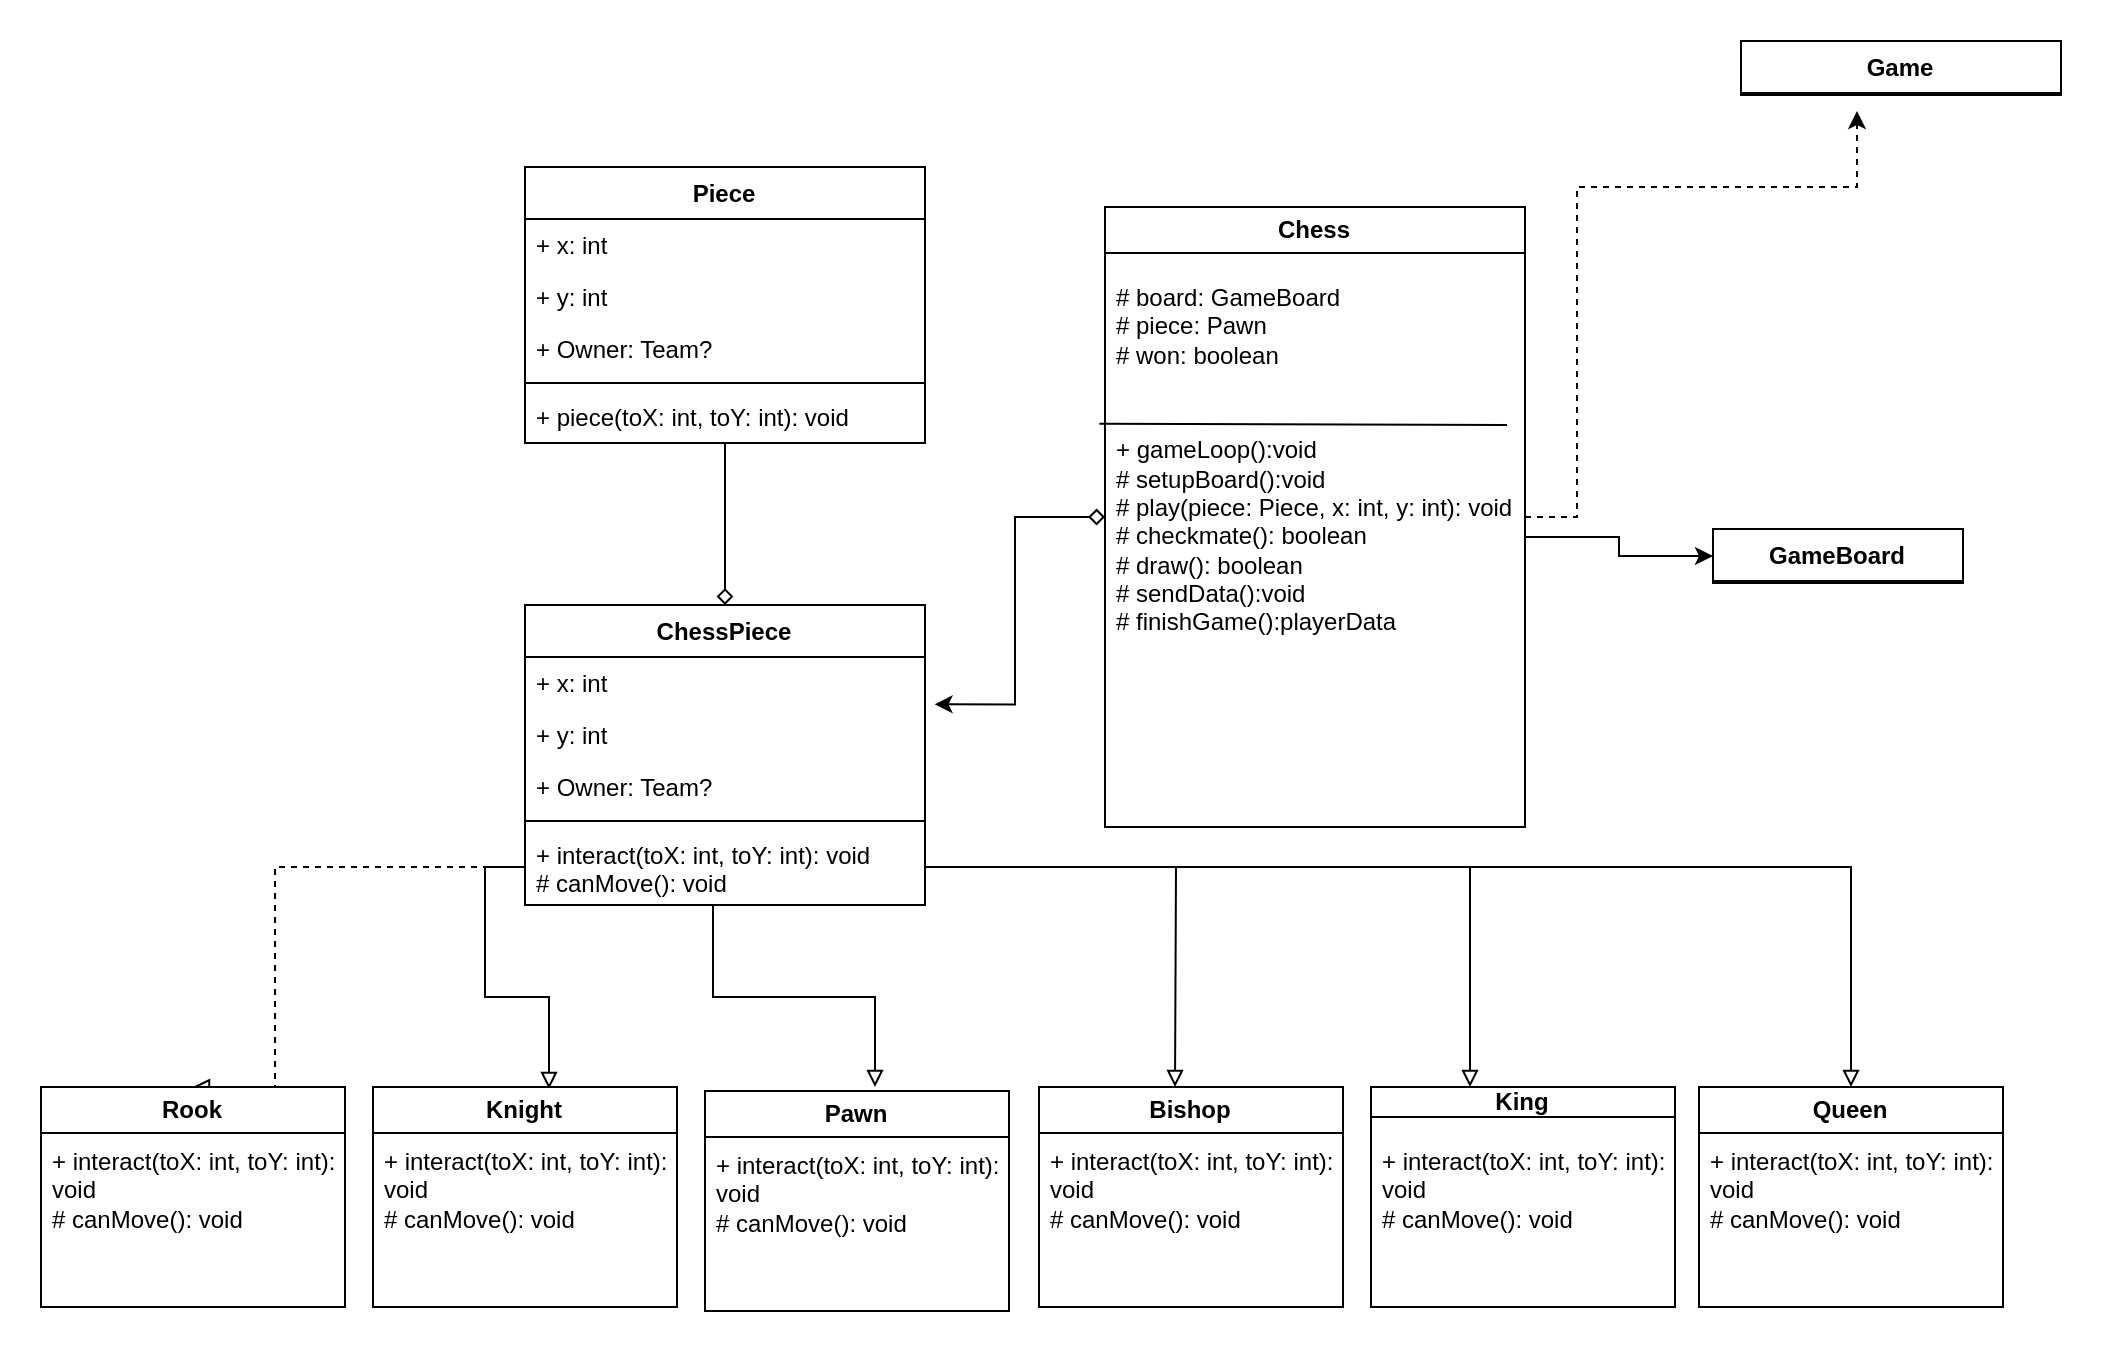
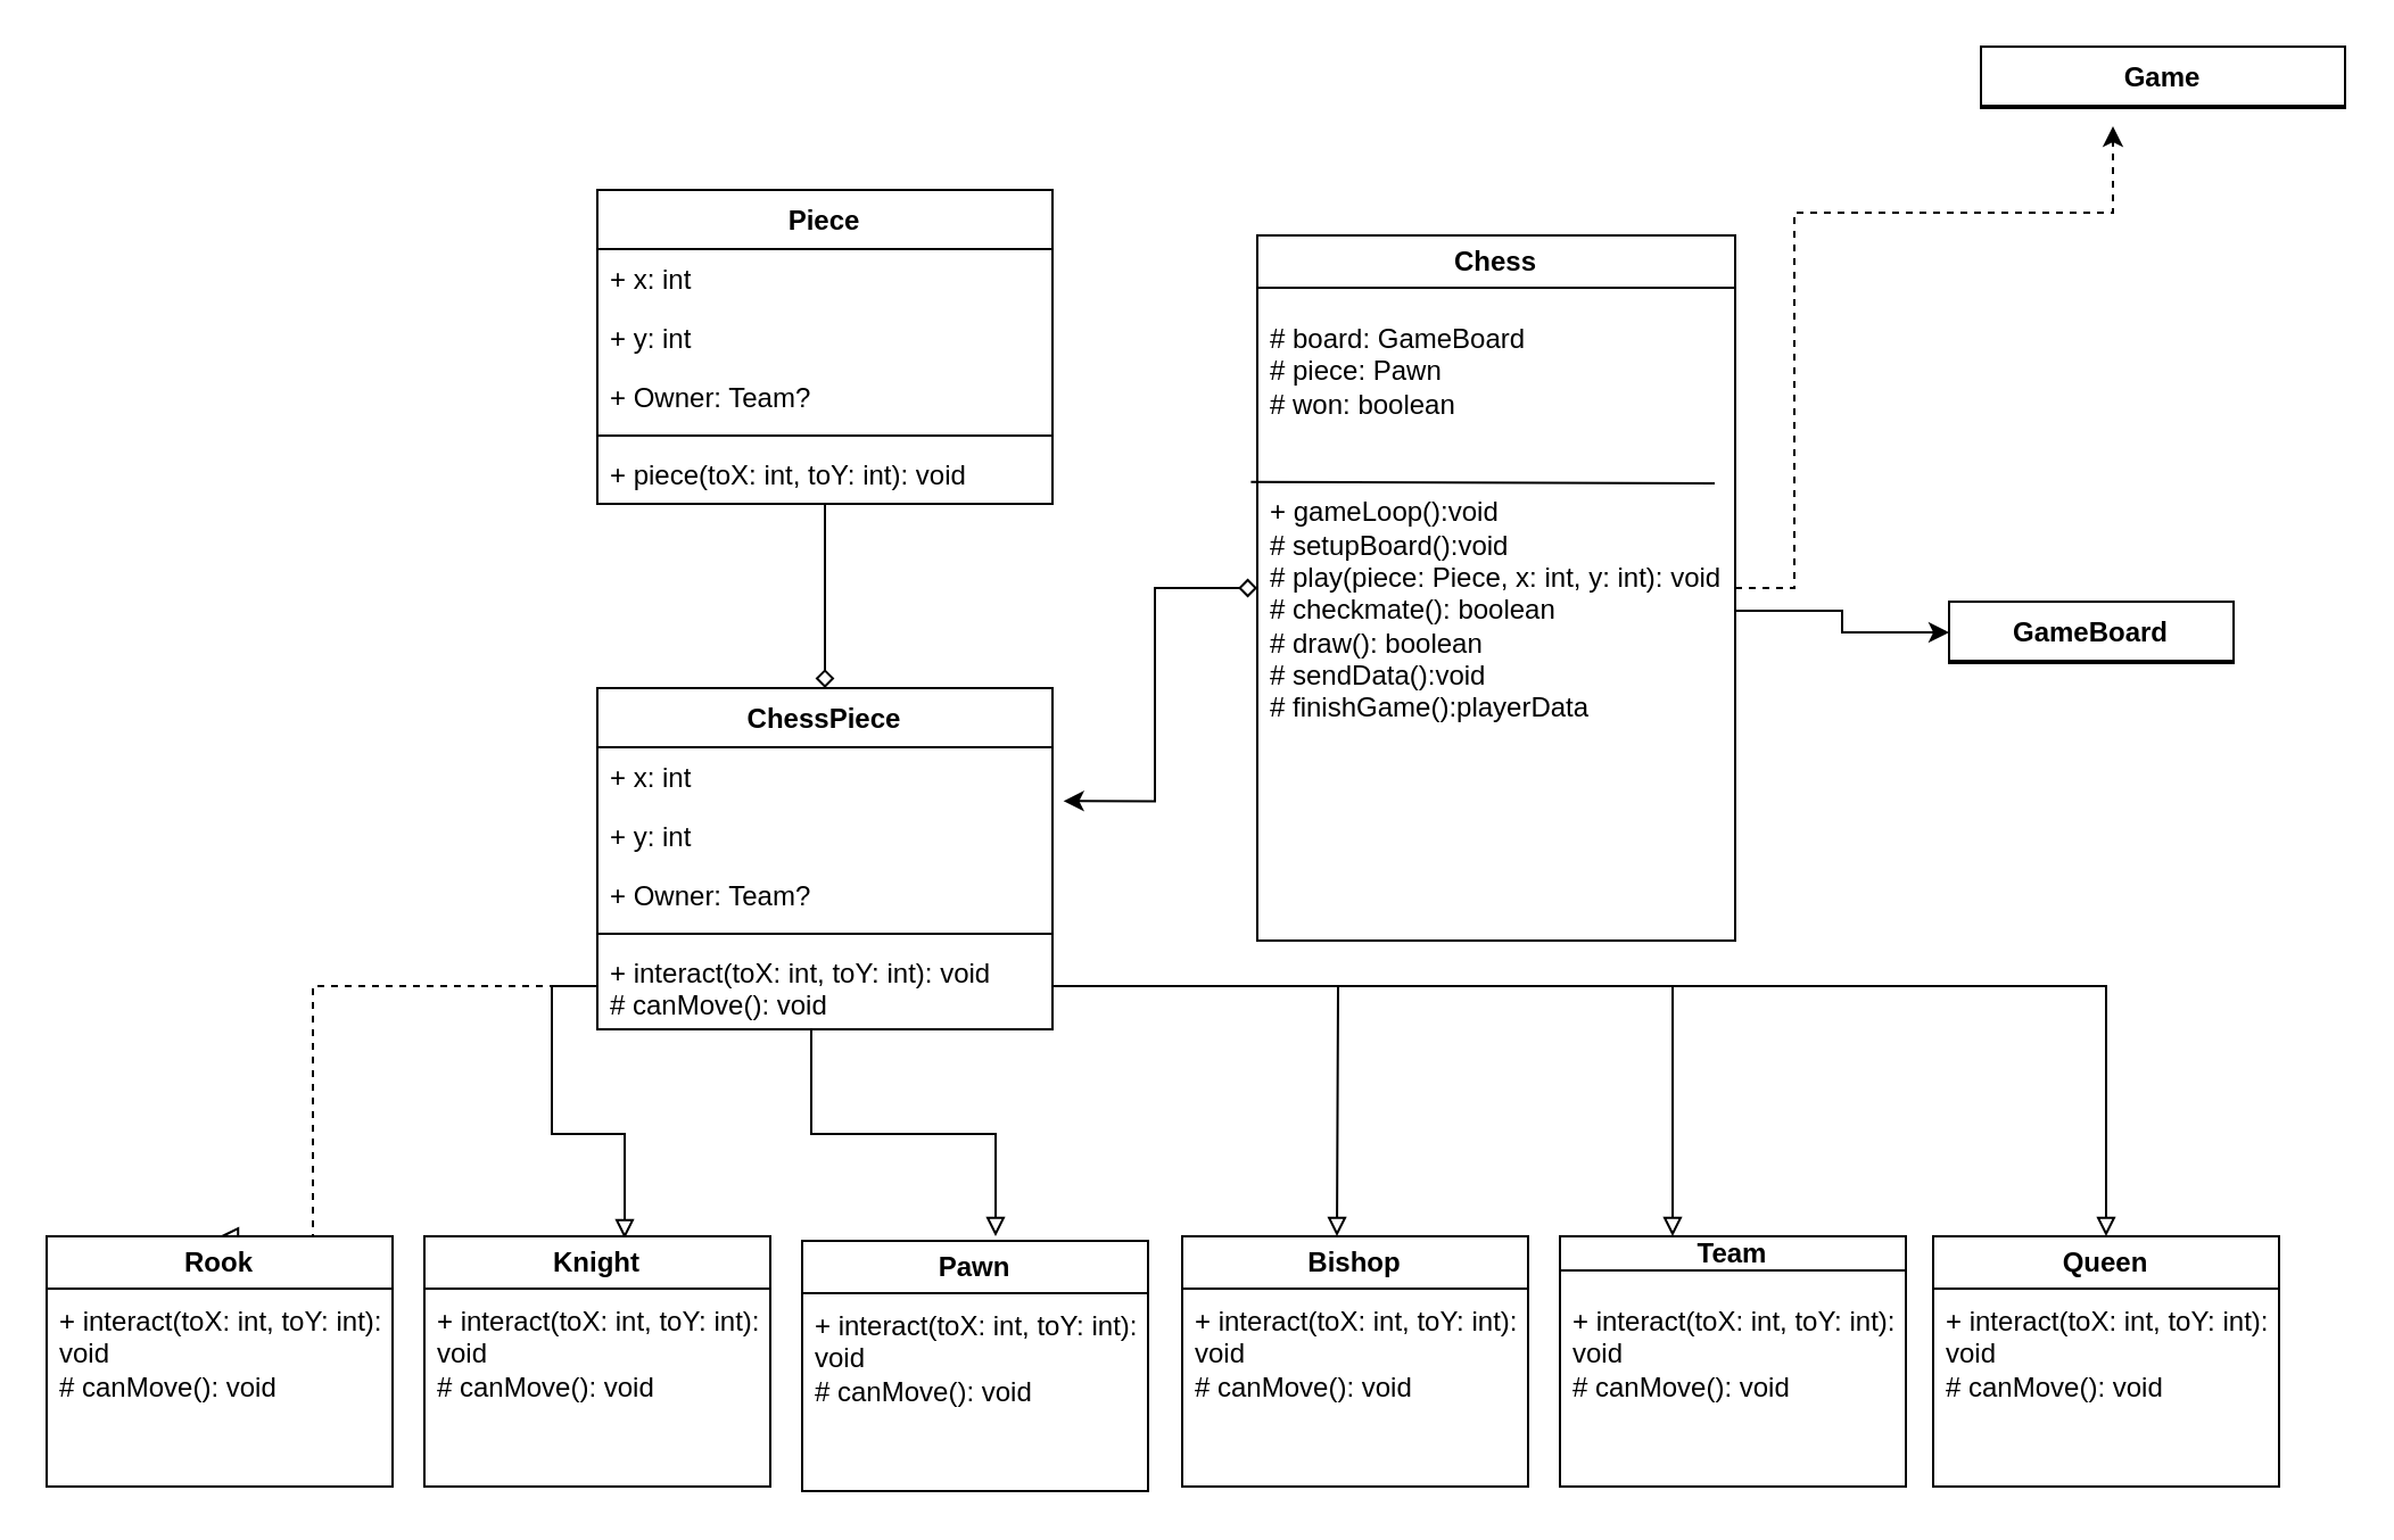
  <mxCell id="0" />
  <mxCell id="1" parent="0" />
  <mxCell id="2" style="edgeStyle=orthogonalEdgeStyle;rounded=0;orthogonalLoop=1;jettySize=auto;html=1;dashed=1;" parent="1" source="3" edge="1"><mxGeometry relative="1" as="geometry"><mxPoint x="928" y="55" as="targetPoint" /><Array as="points"><mxPoint x="788" y="258" /><mxPoint x="788" y="93" /><mxPoint x="928" y="93" /></Array></mxGeometry></mxCell>
  <mxCell id="3" value="Chess" style="swimlane;whiteSpace=wrap;html=1;glass=0;swimlaneLine=1;startSize=23;" parent="1" vertex="1"><mxGeometry x="552" y="103" width="210" height="310" as="geometry" /></mxCell>
  <mxCell id="4" value="" style="endArrow=none;html=1;rounded=0;exitX=0.021;exitY=0.88;exitDx=0;exitDy=0;exitPerimeter=0;" parent="3" edge="1"><mxGeometry width="50" height="50" relative="1" as="geometry"><mxPoint x="-2.8" y="108.4" as="sourcePoint" /><mxPoint x="201" y="109" as="targetPoint" /></mxGeometry></mxCell>
  <mxCell id="5" value="&lt;div&gt;&lt;br&gt;&lt;/div&gt;# board: GameBoard&lt;div&gt;&lt;span style=&quot;background-color: transparent; color: light-dark(rgb(0, 0, 0), rgb(255, 255, 255));&quot;&gt;# piece: Pawn&lt;/span&gt;&lt;/div&gt;&lt;div&gt;&lt;span style=&quot;background-color: transparent; color: light-dark(rgb(0, 0, 0), rgb(255, 255, 255));&quot;&gt;# won: boolean&lt;/span&gt;&lt;/div&gt;&lt;div&gt;&lt;div&gt;&lt;br&gt;&lt;/div&gt;&lt;/div&gt;" style="text;align=left;verticalAlign=middle;spacingLeft=4;spacingRight=4;overflow=hidden;points=[[0,0.5],[1,0.5]];portConstraint=eastwest;rotatable=0;whiteSpace=wrap;html=1;" parent="3" vertex="1"><mxGeometry y="10" width="200" height="100" as="geometry" /></mxCell>
  <mxCell id="6" value="&lt;span style=&quot;background-color: transparent; color: light-dark(rgb(0, 0, 0), rgb(255, 255, 255));&quot;&gt;+ gameLoop():void&lt;/span&gt;&lt;br&gt;&lt;span style=&quot;background-color: transparent; color: light-dark(rgb(0, 0, 0), rgb(255, 255, 255));&quot;&gt;# setupBoard():void&lt;/span&gt;&lt;br&gt;&lt;span style=&quot;background-color: transparent; color: light-dark(rgb(0, 0, 0), rgb(255, 255, 255));&quot;&gt;# play(piece: Piece, x: int, y: int): void&lt;/span&gt;&lt;div&gt;&lt;span style=&quot;color: light-dark(rgb(0, 0, 0), rgb(255, 255, 255)); background-color: transparent;&quot;&gt;# checkmate(): boolean&lt;/span&gt;&lt;br&gt;&lt;span style=&quot;color: light-dark(rgb(0, 0, 0), rgb(255, 255, 255)); background-color: transparent;&quot;&gt;# draw(): boolean&lt;/span&gt;&lt;/div&gt;&lt;div&gt;# sendData():void&lt;/div&gt;&lt;div&gt;&lt;span style=&quot;background-color: transparent; color: light-dark(rgb(0, 0, 0), rgb(255, 255, 255));&quot;&gt;# finishGame():playerData&lt;/span&gt;&lt;/div&gt;" style="text;strokeColor=none;fillColor=none;align=left;verticalAlign=middle;spacingLeft=4;spacingRight=4;overflow=hidden;points=[[0,0.5],[1,0.5]];portConstraint=eastwest;rotatable=0;whiteSpace=wrap;html=1;" parent="3" vertex="1"><mxGeometry y="80" width="210" height="170" as="geometry" /></mxCell>
  <mxCell id="7" style="edgeStyle=orthogonalEdgeStyle;rounded=0;orthogonalLoop=1;jettySize=auto;html=1;entryX=0.5;entryY=0;entryDx=0;entryDy=0;endArrow=diamond;endFill=0;" parent="1" source="8" target="16" edge="1"><mxGeometry relative="1" as="geometry" /></mxCell>
  <mxCell id="8" value="Piece" style="swimlane;fontStyle=1;align=center;verticalAlign=top;childLayout=stackLayout;horizontal=1;startSize=26;horizontalStack=0;resizeParent=1;resizeParentMax=0;resizeLast=0;collapsible=1;marginBottom=0;whiteSpace=wrap;html=1;" parent="1" vertex="1"><mxGeometry x="262" y="83" width="200" height="138" as="geometry" /></mxCell>
  <mxCell id="9" value="+ x: int" style="text;strokeColor=none;fillColor=none;align=left;verticalAlign=top;spacingLeft=4;spacingRight=4;overflow=hidden;rotatable=0;points=[[0,0.5],[1,0.5]];portConstraint=eastwest;whiteSpace=wrap;html=1;" parent="8" vertex="1"><mxGeometry y="26" width="200" height="26" as="geometry" /></mxCell>
  <mxCell id="10" value="+ y: int" style="text;strokeColor=none;fillColor=none;align=left;verticalAlign=top;spacingLeft=4;spacingRight=4;overflow=hidden;rotatable=0;points=[[0,0.5],[1,0.5]];portConstraint=eastwest;whiteSpace=wrap;html=1;" parent="8" vertex="1"><mxGeometry y="52" width="200" height="26" as="geometry" /></mxCell>
  <mxCell id="11" value="+ Owner: Team?" style="text;strokeColor=none;fillColor=none;align=left;verticalAlign=top;spacingLeft=4;spacingRight=4;overflow=hidden;rotatable=0;points=[[0,0.5],[1,0.5]];portConstraint=eastwest;whiteSpace=wrap;html=1;" parent="8" vertex="1"><mxGeometry y="78" width="200" height="26" as="geometry" /></mxCell>
  <mxCell id="12" value="" style="line;strokeWidth=1;fillColor=none;align=left;verticalAlign=middle;spacingTop=-1;spacingLeft=3;spacingRight=3;rotatable=0;labelPosition=right;points=[];portConstraint=eastwest;strokeColor=inherit;" parent="8" vertex="1"><mxGeometry y="104" width="200" height="8" as="geometry" /></mxCell>
  <mxCell id="13" value="+ piece(toX: int, toY: int): void" style="text;strokeColor=none;fillColor=none;align=left;verticalAlign=top;spacingLeft=4;spacingRight=4;overflow=hidden;rotatable=0;points=[[0,0.5],[1,0.5]];portConstraint=eastwest;whiteSpace=wrap;html=1;" parent="8" vertex="1"><mxGeometry y="112" width="200" height="26" as="geometry" /></mxCell>
  <mxCell id="14" style="edgeStyle=orthogonalEdgeStyle;rounded=0;orthogonalLoop=1;jettySize=auto;html=1;entryX=0.5;entryY=0;entryDx=0;entryDy=0;endArrow=block;endFill=0;dashed=1;" parent="1" source="16" target="23" edge="1"><mxGeometry relative="1" as="geometry"><Array as="points"><mxPoint x="137" y="433" /></Array></mxGeometry></mxCell>
  <mxCell id="15" style="edgeStyle=orthogonalEdgeStyle;rounded=0;orthogonalLoop=1;jettySize=auto;html=1;endArrow=block;endFill=0;" parent="1" source="16" edge="1"><mxGeometry relative="1" as="geometry"><Array as="points"><mxPoint x="356" y="498" /><mxPoint x="437" y="498" /></Array><mxPoint x="437" y="543" as="targetPoint" /></mxGeometry></mxCell>
  <mxCell id="16" value="ChessPiece" style="swimlane;fontStyle=1;align=center;verticalAlign=top;childLayout=stackLayout;horizontal=1;startSize=26;horizontalStack=0;resizeParent=1;resizeParentMax=0;resizeLast=0;collapsible=1;marginBottom=0;whiteSpace=wrap;html=1;" parent="1" vertex="1"><mxGeometry x="262" y="302" width="200" height="150" as="geometry" /></mxCell>
  <mxCell id="17" value="+ x: int" style="text;strokeColor=none;fillColor=none;align=left;verticalAlign=top;spacingLeft=4;spacingRight=4;overflow=hidden;rotatable=0;points=[[0,0.5],[1,0.5]];portConstraint=eastwest;whiteSpace=wrap;html=1;" parent="16" vertex="1"><mxGeometry y="26" width="200" height="26" as="geometry" /></mxCell>
  <mxCell id="18" value="+ y: int" style="text;strokeColor=none;fillColor=none;align=left;verticalAlign=top;spacingLeft=4;spacingRight=4;overflow=hidden;rotatable=0;points=[[0,0.5],[1,0.5]];portConstraint=eastwest;whiteSpace=wrap;html=1;" parent="16" vertex="1"><mxGeometry y="52" width="200" height="26" as="geometry" /></mxCell>
  <mxCell id="19" value="+ Owner: Team?" style="text;strokeColor=none;fillColor=none;align=left;verticalAlign=top;spacingLeft=4;spacingRight=4;overflow=hidden;rotatable=0;points=[[0,0.5],[1,0.5]];portConstraint=eastwest;whiteSpace=wrap;html=1;" parent="16" vertex="1"><mxGeometry y="78" width="200" height="26" as="geometry" /></mxCell>
  <mxCell id="20" value="" style="line;strokeWidth=1;fillColor=none;align=left;verticalAlign=middle;spacingTop=-1;spacingLeft=3;spacingRight=3;rotatable=0;labelPosition=right;points=[];portConstraint=eastwest;strokeColor=inherit;" parent="16" vertex="1"><mxGeometry y="104" width="200" height="8" as="geometry" /></mxCell>
  <mxCell id="21" value="+ interact(toX: int, toY: int): void&lt;br&gt;&lt;div&gt;# canMove(): void&lt;/div&gt;" style="text;strokeColor=none;fillColor=none;align=left;verticalAlign=top;spacingLeft=4;spacingRight=4;overflow=hidden;rotatable=0;points=[[0,0.5],[1,0.5]];portConstraint=eastwest;whiteSpace=wrap;html=1;" parent="16" vertex="1"><mxGeometry y="112" width="200" height="38" as="geometry" /></mxCell>
  <mxCell id="22" style="edgeStyle=orthogonalEdgeStyle;rounded=0;orthogonalLoop=1;jettySize=auto;html=1;entryX=1.024;entryY=-0.09;entryDx=0;entryDy=0;entryPerimeter=0;startArrow=diamond;startFill=0;" parent="1" source="3" target="18" edge="1"><mxGeometry relative="1" as="geometry" /></mxCell>
  <mxCell id="23" value="Rook" style="swimlane;whiteSpace=wrap;html=1;" parent="1" vertex="1"><mxGeometry x="20" y="543" width="152" height="110" as="geometry" /></mxCell>
  <mxCell id="24" value="+ interact(toX: int, toY: int): void&lt;br&gt;&lt;div&gt;# canMove(): void&lt;/div&gt;" style="text;strokeColor=none;fillColor=none;align=left;verticalAlign=top;spacingLeft=4;spacingRight=4;overflow=hidden;rotatable=0;points=[[0,0.5],[1,0.5]];portConstraint=eastwest;whiteSpace=wrap;html=1;" vertex="1" parent="23"><mxGeometry y="23.5" width="152" height="63" as="geometry" /></mxCell>
  <mxCell id="25" style="edgeStyle=orthogonalEdgeStyle;rounded=0;orthogonalLoop=1;jettySize=auto;html=1;entryX=0.35;entryY=0.009;entryDx=0;entryDy=0;entryPerimeter=0;endArrow=block;endFill=0;" parent="1" source="21" edge="1"><mxGeometry relative="1" as="geometry"><Array as="points"><mxPoint x="242" y="433" /><mxPoint x="242" y="498" /><mxPoint x="274" y="498" /></Array><mxPoint x="274" y="543.99" as="targetPoint" /></mxGeometry></mxCell>
  <mxCell id="26" style="edgeStyle=orthogonalEdgeStyle;rounded=0;orthogonalLoop=1;jettySize=auto;html=1;entryX=0.5;entryY=0;entryDx=0;entryDy=0;endArrow=block;endFill=0;" parent="1" source="21" edge="1"><mxGeometry relative="1" as="geometry"><mxPoint x="587" y="543" as="targetPoint" /></mxGeometry></mxCell>
  <mxCell id="27" style="edgeStyle=orthogonalEdgeStyle;rounded=0;orthogonalLoop=1;jettySize=auto;html=1;entryX=0.5;entryY=0;entryDx=0;entryDy=0;endArrow=block;endFill=0;" parent="1" source="19" edge="1"><mxGeometry relative="1" as="geometry"><Array as="points"><mxPoint x="462" y="433" /><mxPoint x="735" y="433" /></Array><mxPoint x="734.5" y="543" as="targetPoint" /></mxGeometry></mxCell>
  <mxCell id="28" value="Game" style="swimlane;fontStyle=1;align=center;verticalAlign=top;childLayout=stackLayout;horizontal=1;startSize=26;horizontalStack=0;resizeParent=1;resizeParentMax=0;resizeLast=0;collapsible=1;marginBottom=0;whiteSpace=wrap;html=1;" parent="1" vertex="1"><mxGeometry x="870" y="20" width="160" height="27" as="geometry" /></mxCell>
  <mxCell id="29" value="Queen" style="swimlane;whiteSpace=wrap;html=1;" vertex="1" parent="1"><mxGeometry x="849" y="543" width="152" height="110" as="geometry" /></mxCell>
  <mxCell id="30" value="+ interact(toX: int, toY: int): void&lt;br&gt;&lt;div&gt;# canMove(): void&lt;/div&gt;" style="text;strokeColor=none;fillColor=none;align=left;verticalAlign=top;spacingLeft=4;spacingRight=4;overflow=hidden;rotatable=0;points=[[0,0.5],[1,0.5]];portConstraint=eastwest;whiteSpace=wrap;html=1;" vertex="1" parent="29"><mxGeometry y="23.5" width="152" height="63" as="geometry" /></mxCell>
- <mxCell id="31" value="King" style="swimlane;whiteSpace=wrap;html=1;startSize=15;" vertex="1" parent="1"><mxGeometry x="685" y="543" width="152" height="110" as="geometry" /></mxCell>
+ <mxCell id="31" value="Team" style="swimlane;whiteSpace=wrap;html=1;startSize=15;" vertex="1" parent="1"><mxGeometry x="685" y="543" width="152" height="110" as="geometry" /></mxCell>
  <mxCell id="32" value="+ interact(toX: int, toY: int): void&lt;br&gt;&lt;div&gt;# canMove(): void&lt;/div&gt;" style="text;strokeColor=none;fillColor=none;align=left;verticalAlign=top;spacingLeft=4;spacingRight=4;overflow=hidden;rotatable=0;points=[[0,0.5],[1,0.5]];portConstraint=eastwest;whiteSpace=wrap;html=1;" vertex="1" parent="31"><mxGeometry y="23.5" width="152" height="63" as="geometry" /></mxCell>
  <mxCell id="33" value="Bishop" style="swimlane;whiteSpace=wrap;html=1;" vertex="1" parent="1"><mxGeometry x="519" y="543" width="152" height="110" as="geometry" /></mxCell>
  <mxCell id="34" value="+ interact(toX: int, toY: int): void&lt;br&gt;&lt;div&gt;# canMove(): void&lt;/div&gt;" style="text;strokeColor=none;fillColor=none;align=left;verticalAlign=top;spacingLeft=4;spacingRight=4;overflow=hidden;rotatable=0;points=[[0,0.5],[1,0.5]];portConstraint=eastwest;whiteSpace=wrap;html=1;" vertex="1" parent="33"><mxGeometry y="23.5" width="152" height="63" as="geometry" /></mxCell>
  <mxCell id="35" value="Pawn" style="swimlane;whiteSpace=wrap;html=1;startSize=23;" vertex="1" parent="1"><mxGeometry x="352" y="545" width="152" height="110" as="geometry" /></mxCell>
  <mxCell id="36" value="+ interact(toX: int, toY: int): void&lt;br&gt;&lt;div&gt;# canMove(): void&lt;/div&gt;" style="text;strokeColor=none;fillColor=none;align=left;verticalAlign=top;spacingLeft=4;spacingRight=4;overflow=hidden;rotatable=0;points=[[0,0.5],[1,0.5]];portConstraint=eastwest;whiteSpace=wrap;html=1;" vertex="1" parent="35"><mxGeometry y="23.5" width="152" height="63" as="geometry" /></mxCell>
  <mxCell id="37" value="Knight" style="swimlane;whiteSpace=wrap;html=1;" vertex="1" parent="1"><mxGeometry x="186" y="543" width="152" height="110" as="geometry" /></mxCell>
  <mxCell id="38" value="+ interact(toX: int, toY: int): void&lt;br&gt;&lt;div&gt;# canMove(): void&lt;/div&gt;" style="text;strokeColor=none;fillColor=none;align=left;verticalAlign=top;spacingLeft=4;spacingRight=4;overflow=hidden;rotatable=0;points=[[0,0.5],[1,0.5]];portConstraint=eastwest;whiteSpace=wrap;html=1;" vertex="1" parent="37"><mxGeometry y="23.5" width="152" height="63" as="geometry" /></mxCell>
  <mxCell id="39" style="edgeStyle=orthogonalEdgeStyle;rounded=0;orthogonalLoop=1;jettySize=auto;html=1;entryX=0.5;entryY=0;entryDx=0;entryDy=0;endArrow=block;endFill=0;" edge="1" parent="1" source="21" target="29"><mxGeometry relative="1" as="geometry" /></mxCell>
  <mxCell id="40" value="GameBoard" style="swimlane;fontStyle=1;align=center;verticalAlign=top;childLayout=stackLayout;horizontal=1;startSize=26;horizontalStack=0;resizeParent=1;resizeParentMax=0;resizeLast=0;collapsible=1;marginBottom=0;whiteSpace=wrap;html=1;" vertex="1" parent="1"><mxGeometry x="856" y="264" width="125" height="27" as="geometry" /></mxCell>
  <mxCell id="41" style="edgeStyle=orthogonalEdgeStyle;rounded=0;orthogonalLoop=1;jettySize=auto;html=1;entryX=0;entryY=0.5;entryDx=0;entryDy=0;" edge="1" parent="1" source="6" target="40"><mxGeometry relative="1" as="geometry" /></mxCell>
